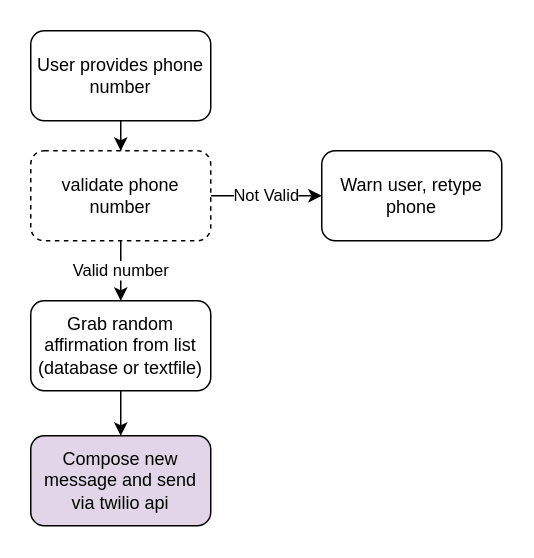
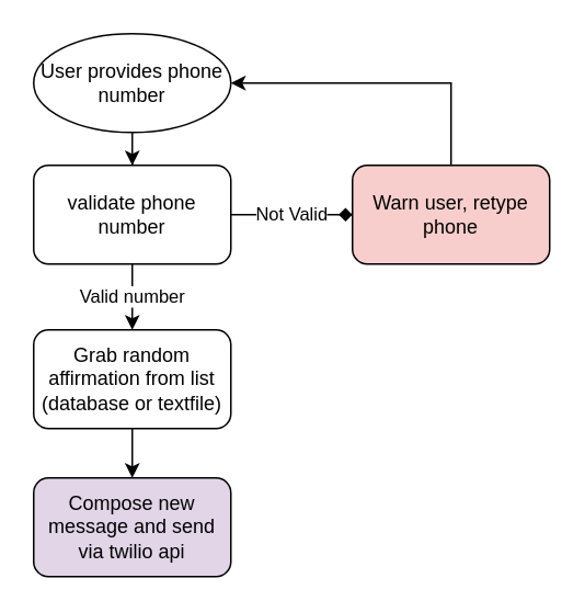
  <mxCell id="0" />
  <mxCell id="1" parent="0" />
  <mxCell id="2" style="edgeStyle=orthogonalEdgeStyle;rounded=0;orthogonalLoop=1;jettySize=auto;html=1;exitX=0.5;exitY=1;exitDx=0;exitDy=0;" parent="1" source="3" target="6" edge="1"><mxGeometry relative="1" as="geometry" /></mxCell>
- <mxCell id="3" value="User provides phone number" style="rounded=1;whiteSpace=wrap;html=1;" parent="1" vertex="1"><mxGeometry x="20" y="20" width="120" height="60" as="geometry" /></mxCell>
- <mxCell id="4" value="Not Valid" style="edgeStyle=orthogonalEdgeStyle;rounded=0;orthogonalLoop=1;jettySize=auto;html=1;entryX=0;entryY=0.5;entryDx=0;entryDy=0;" parent="1" source="6" target="8" edge="1"><mxGeometry relative="1" as="geometry"><mxPoint x="210" y="130" as="targetPoint" /></mxGeometry></mxCell>
+ <mxCell id="3" value="User provides phone number" style="ellipse;whiteSpace=wrap;html=1;" parent="1" vertex="1"><mxGeometry x="20" y="20" width="120" height="60" as="geometry" /></mxCell>
+ <mxCell id="4" value="Not Valid" style="edgeStyle=orthogonalEdgeStyle;rounded=0;orthogonalLoop=1;jettySize=auto;html=1;entryX=0;entryY=0.5;entryDx=0;entryDy=0;endArrow=diamond;" parent="1" source="6" target="8" edge="1"><mxGeometry relative="1" as="geometry"><mxPoint x="210" y="130" as="targetPoint" /></mxGeometry></mxCell>
  <mxCell id="5" value="Valid number" style="edgeStyle=orthogonalEdgeStyle;rounded=0;orthogonalLoop=1;jettySize=auto;html=1;entryX=0.5;entryY=0;entryDx=0;entryDy=0;" parent="1" source="6" target="10" edge="1"><mxGeometry relative="1" as="geometry" /></mxCell>
- <mxCell id="6" value="validate phone number" style="rounded=1;whiteSpace=wrap;html=1;dashed=1;" parent="1" vertex="1"><mxGeometry x="20" y="100" width="120" height="60" as="geometry" /></mxCell>
- <mxCell id="8" value="Warn user, retype phone" style="rounded=1;whiteSpace=wrap;html=1;" parent="1" vertex="1"><mxGeometry x="214" y="100" width="120" height="60" as="geometry" /></mxCell>
+ <mxCell id="6" value="validate phone number" style="rounded=1;whiteSpace=wrap;html=1;" parent="1" vertex="1"><mxGeometry x="20" y="100" width="120" height="60" as="geometry" /></mxCell>
+ <mxCell id="7" style="edgeStyle=orthogonalEdgeStyle;rounded=0;orthogonalLoop=1;jettySize=auto;html=1;entryX=1;entryY=0.5;entryDx=0;entryDy=0;" parent="1" source="8" target="3" edge="1"><mxGeometry relative="1" as="geometry"><Array as="points"><mxPoint x="274" y="50" /></Array></mxGeometry></mxCell>
+ <mxCell id="8" value="Warn user, retype phone" style="rounded=1;whiteSpace=wrap;html=1;fillColor=#f8cecc;" parent="1" vertex="1"><mxGeometry x="214" y="100" width="120" height="60" as="geometry" /></mxCell>
  <mxCell id="9" value="" style="edgeStyle=orthogonalEdgeStyle;rounded=0;orthogonalLoop=1;jettySize=auto;html=1;" parent="1" source="10" target="11" edge="1"><mxGeometry relative="1" as="geometry" /></mxCell>
  <mxCell id="10" value="Grab random affirmation from list (database or textfile)" style="rounded=1;whiteSpace=wrap;html=1;" parent="1" vertex="1"><mxGeometry x="20" y="200" width="120" height="60" as="geometry" /></mxCell>
  <mxCell id="11" value="Compose new message and send via twilio api" style="rounded=1;whiteSpace=wrap;html=1;fillColor=#e1d5e7;" parent="1" vertex="1"><mxGeometry x="20" y="290" width="120" height="60" as="geometry" /></mxCell>
